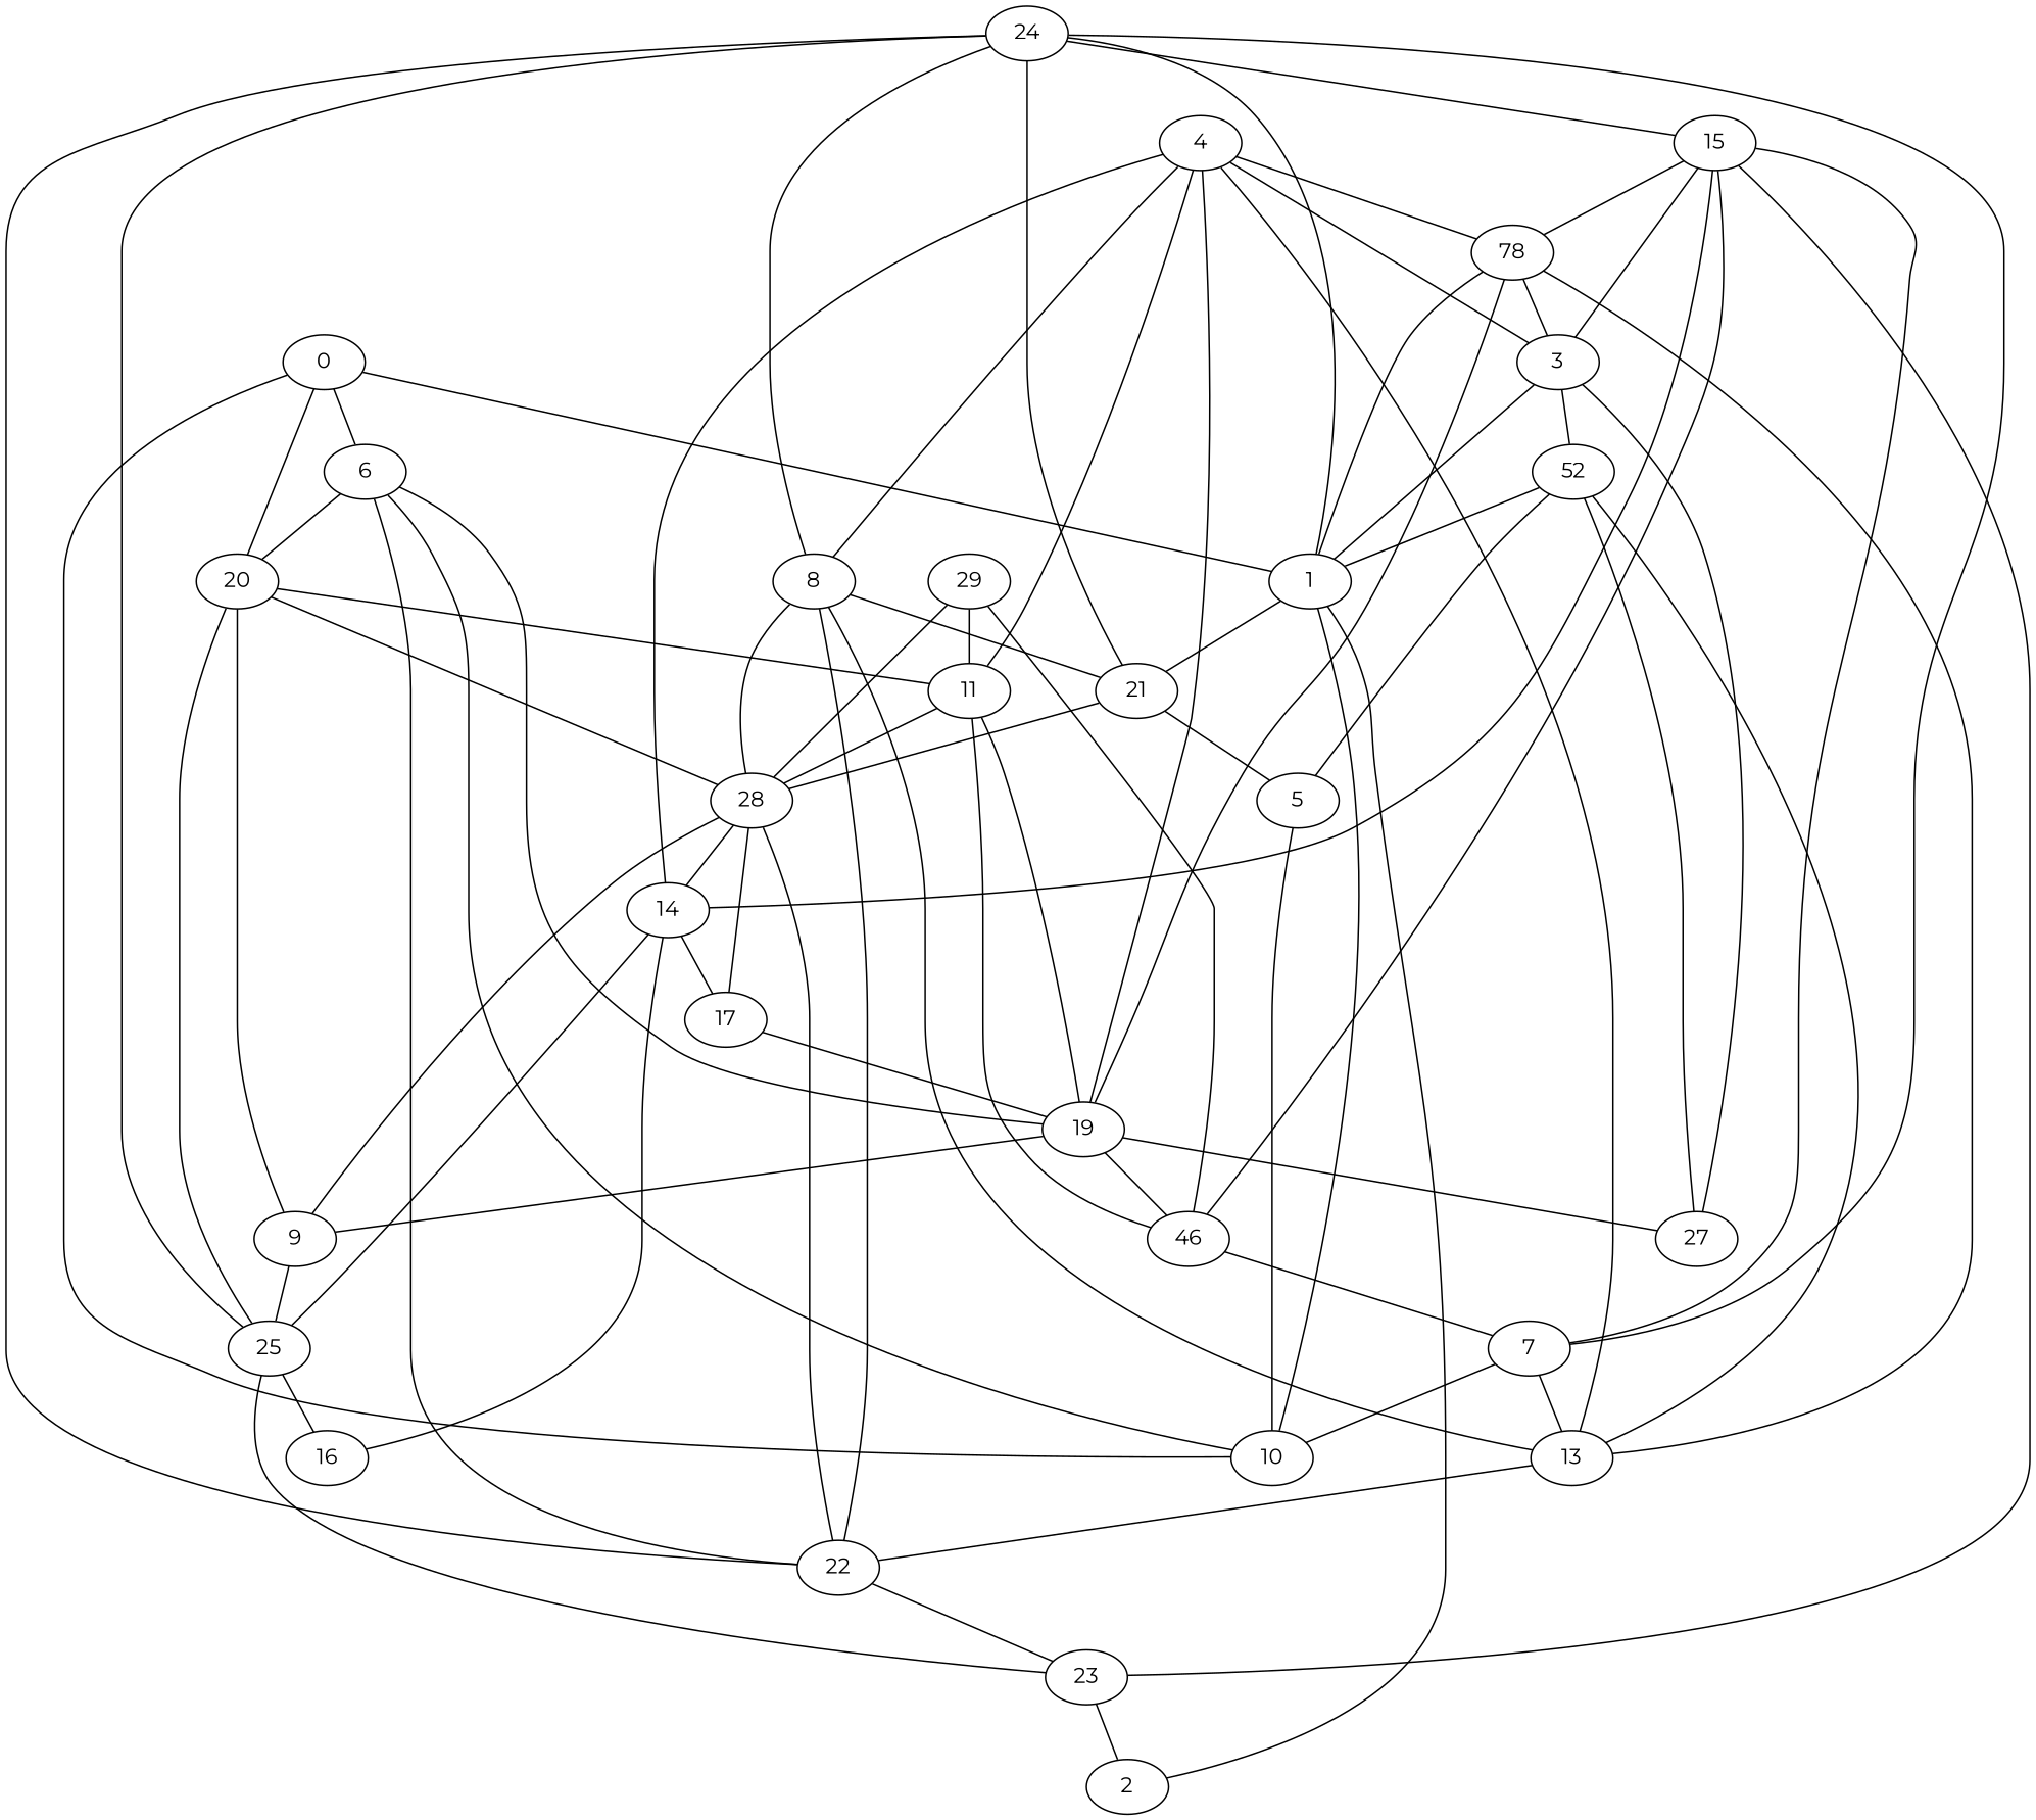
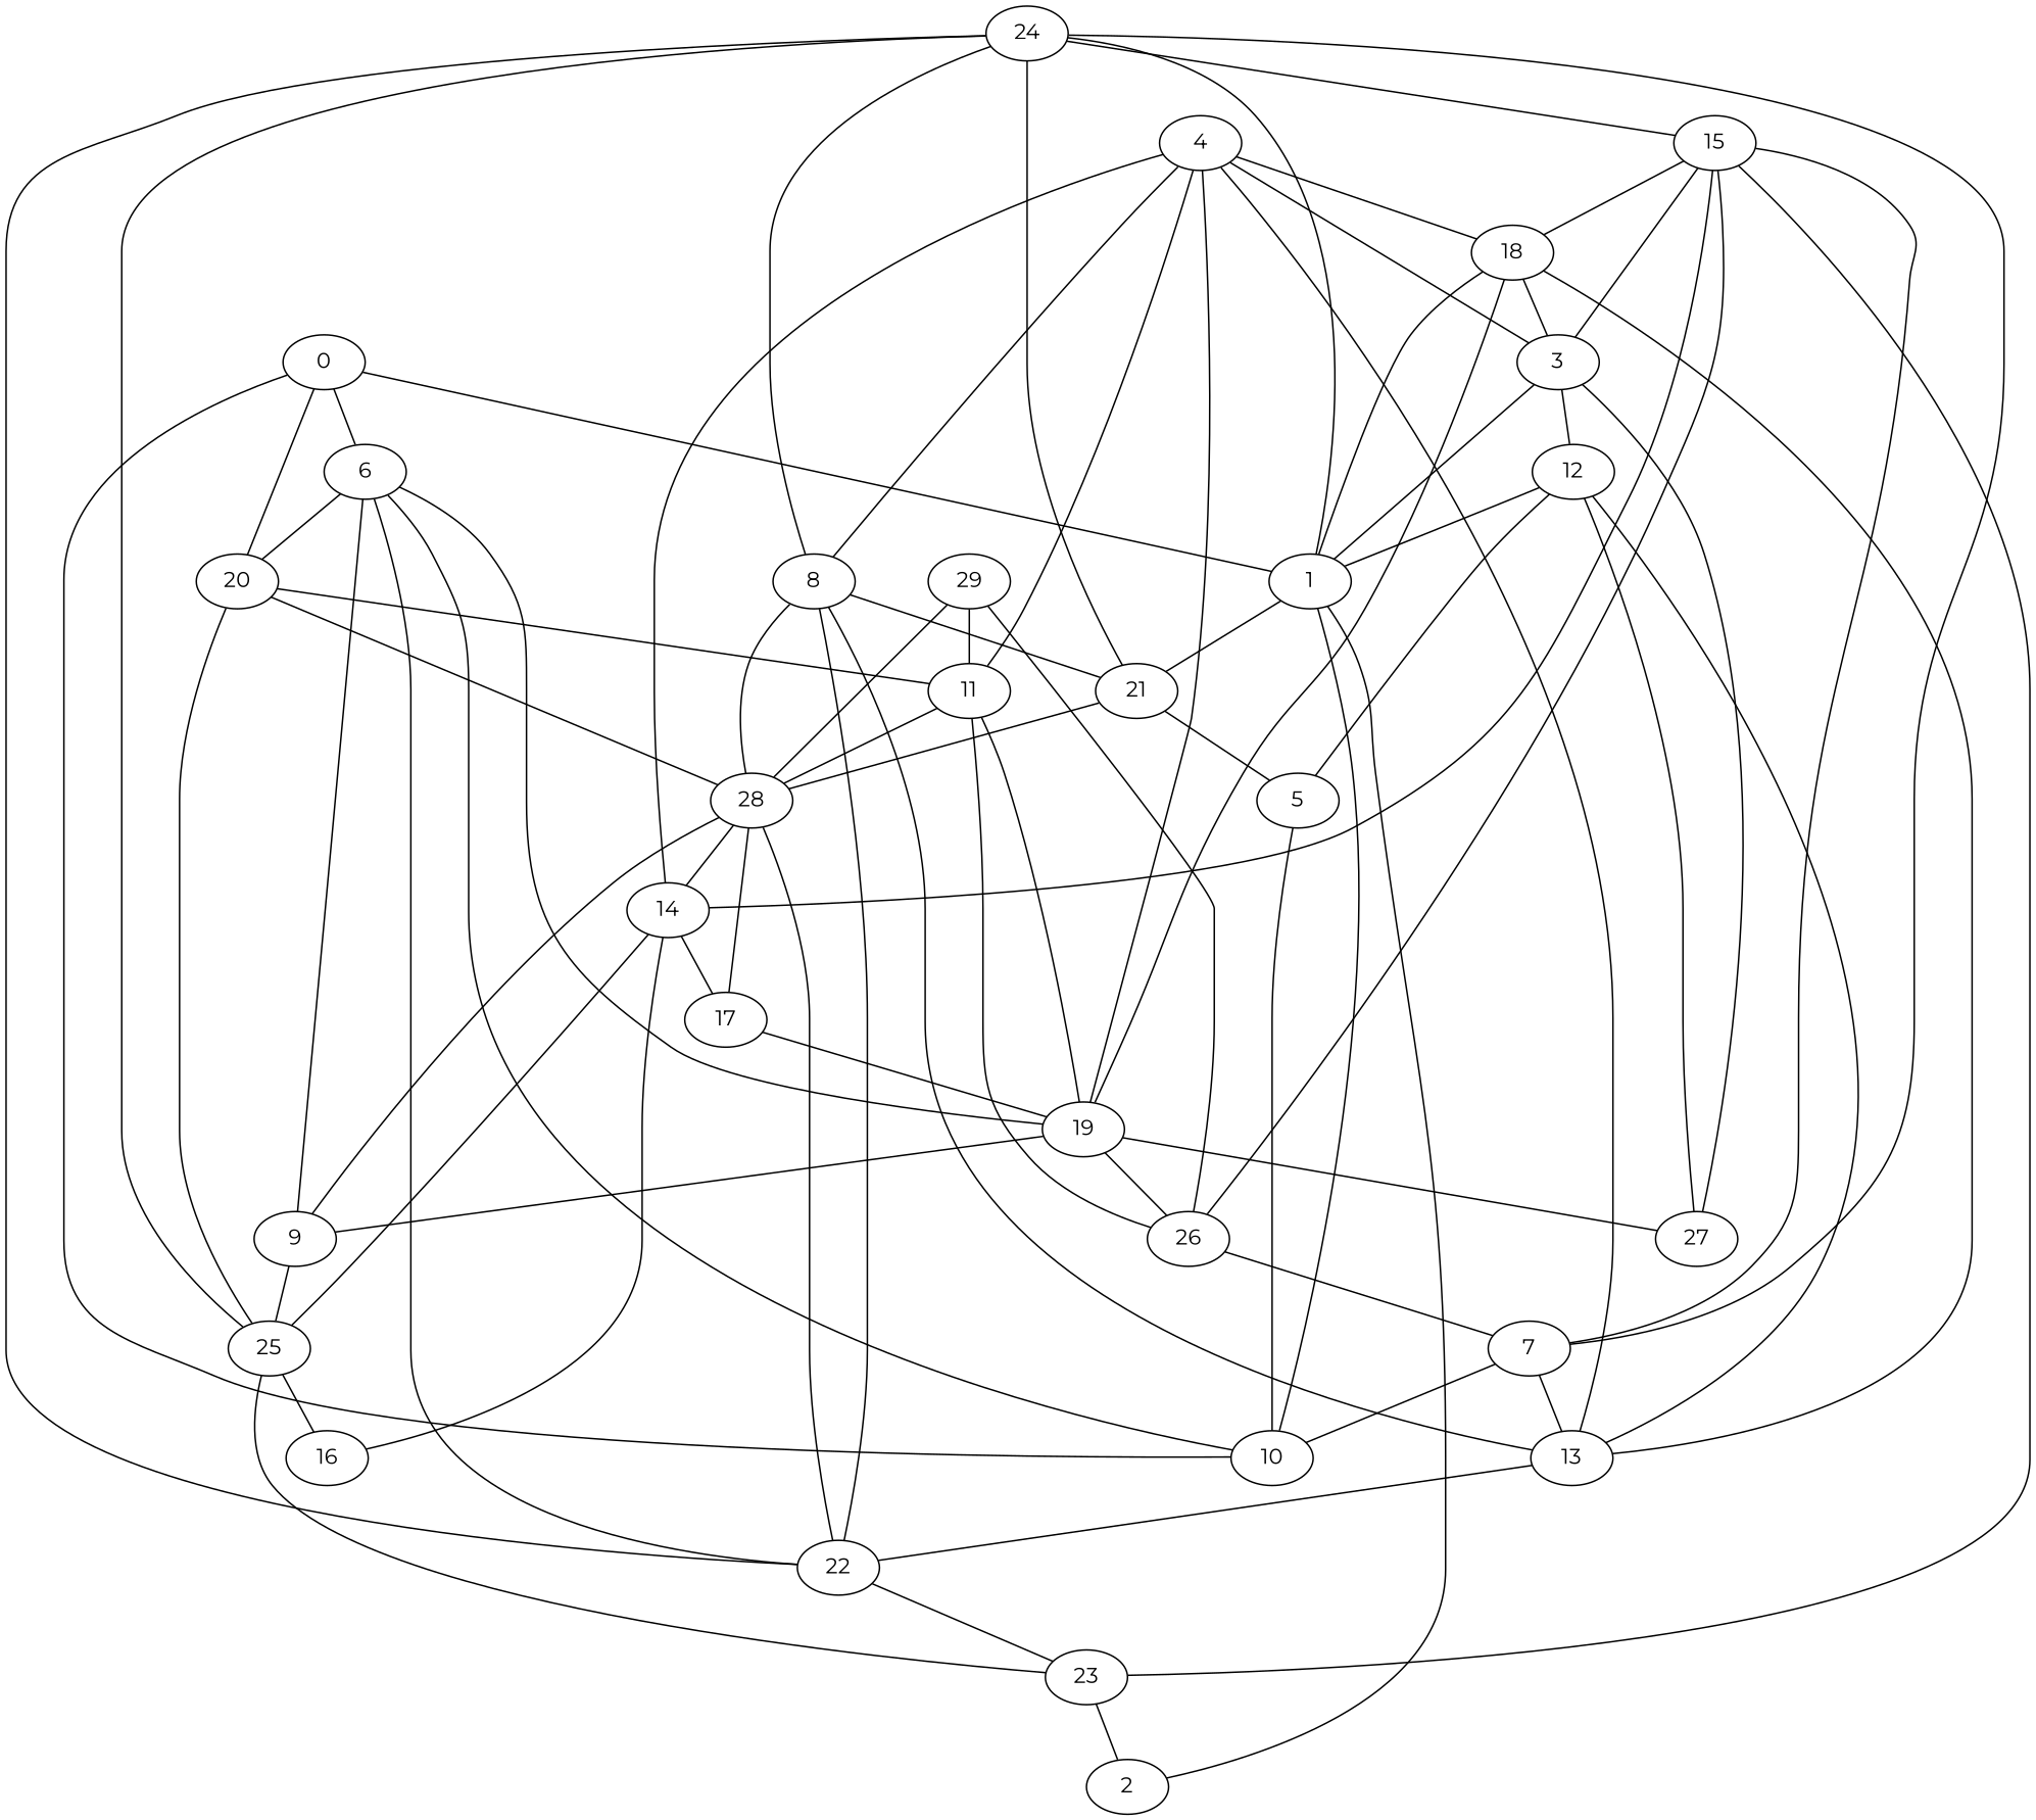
  graph {
    fontname=Montserrat
    node [fontname=Montserrat]
    edge [fontname=Montserrat]
    0
    1
    6
    10
    21
    19
    20
    22
    11
    28
-   26 [label=46]
+   26
    5
    2
    3
-   12 [label=52]
+   12
    27
    13
    4
    8
    14
-   18 [label=78]
+   18
    16
    17
    15
    7
    23
    9
    25
    24
    29
    0 -- 1
    0 -- 6
    1 -- 10
    1 -- 21
    6 -- 10
    6 -- 19
    6 -- 20
    6 -- 22
    10 -- 0
    21 -- 28
    21 -- 5
    19 -- 26
    19 -- 27
    19 -- 9
    20 -- 0
    20 -- 11
    20 -- 28
-   20 -- 9
+   6 -- 9
    20 -- 25
    22 -- 28
    22 -- 23
    11 -- 19
    11 -- 28
    11 -- 26
    28 -- 14
    28 -- 17
    28 -- 9
    26 -- 7
    5 -- 10
    2 -- 1
    3 -- 1
    3 -- 12
    3 -- 27
    12 -- 1
    12 -- 5
    12 -- 27
    12 -- 13
    13 -- 22
    4 -- 19
    4 -- 11
    4 -- 3
    4 -- 13
    4 -- 8
    4 -- 14
    4 -- 18
    8 -- 21
    8 -- 22
    8 -- 28
    8 -- 13
    14 -- 16
    14 -- 17
    18 -- 1
    18 -- 19
    18 -- 3
    18 -- 13
    17 -- 19
    15 -- 26
    15 -- 3
    15 -- 14
    15 -- 18
    15 -- 7
    15 -- 23
    7 -- 10
    7 -- 13
    23 -- 2
    9 -- 25
    25 -- 14
    25 -- 16
    25 -- 23
    24 -- 1
    24 -- 21
    24 -- 22
    24 -- 8
    24 -- 15
    24 -- 7
    24 -- 25
    29 -- 11
    29 -- 28
    29 -- 26
  }
